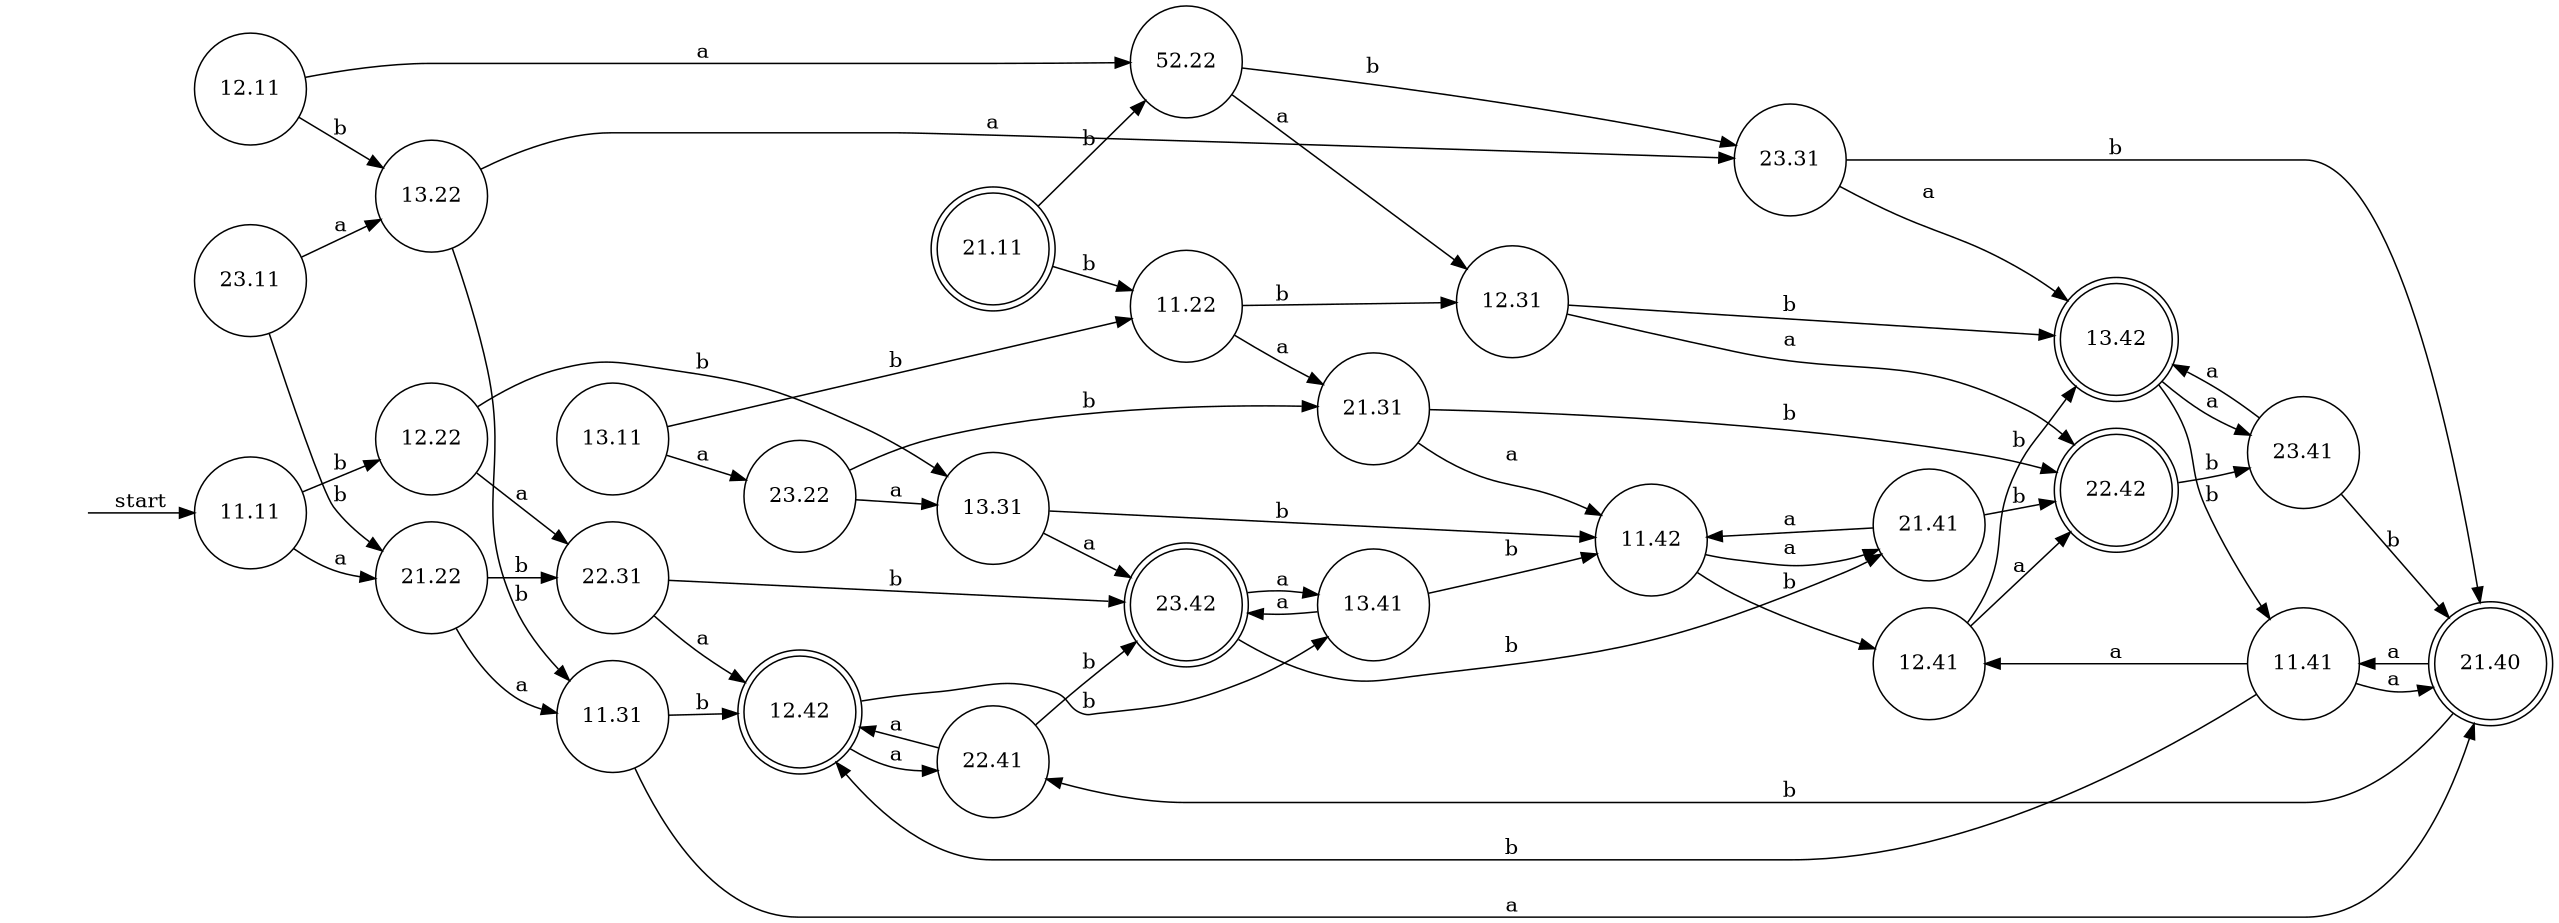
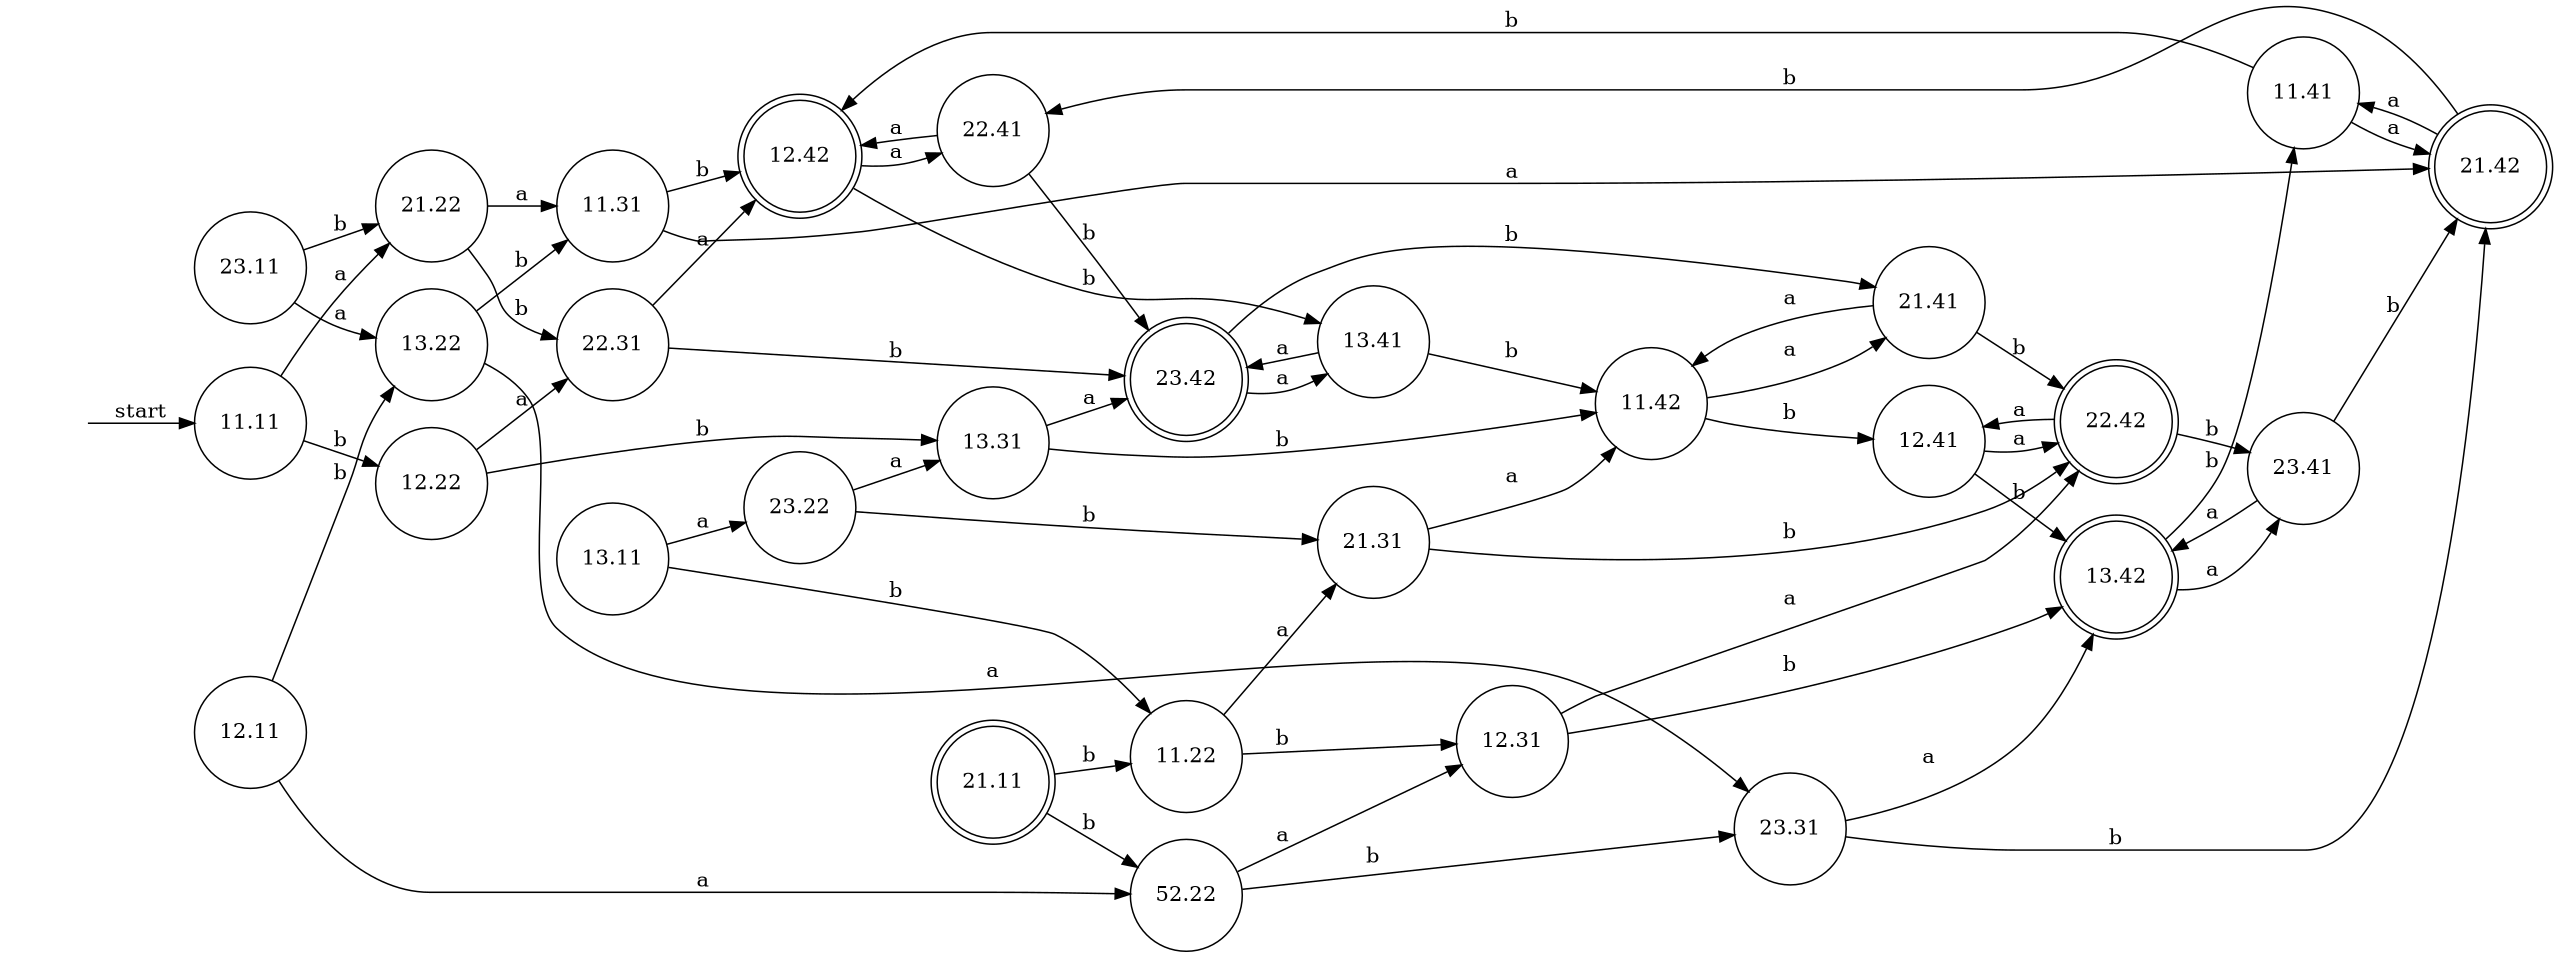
  digraph {
    fontname="DejaVu Serif"
    rankdir=LR
    node [fontname="DejaVu Serif" shape=circle]
    edge [fontname="DejaVu Serif"]
    "" [shape=none]
    11.11
    21.22
    12.22
    12.42 [shape=doublecircle]
    22.41
    13.41
    23.42 [shape=doublecircle]
    11.42
    13.42 [shape=doublecircle]
    11.41
    23.41
-   21.42 [shape=doublecircle label=21.40]
+   21.42 [shape=doublecircle]
    22.42 [shape=doublecircle]
    12.41
    21.41
    11.31
    22.31
    13.31
    11.22
    21.31
    12.31
    n23 [label=52.22]
    12.11
    13.22
    23.31
    13.11
    23.22
    21.11 [shape=doublecircle]
    23.11
    "" -> 11.11 [label=start]
    11.11 -> 21.22 [label=a]
    11.11 -> 12.22 [label=b]
    21.22 -> 11.31 [label=a]
    21.22 -> 22.31 [label=b]
    12.22 -> 22.31 [label=a]
    12.22 -> 13.31 [label=b]
    12.42 -> 22.41 [label=a]
    12.42 -> 13.41 [label=b]
    22.41 -> 12.42 [label=a]
    22.41 -> 23.42 [label=b]
    13.41 -> 23.42 [label=a]
    13.41 -> 11.42 [label=b]
    23.42 -> 13.41 [label=a]
    23.42 -> 21.41 [label=b]
    11.42 -> 12.41 [label=b]
    11.42 -> 21.41 [label=a]
    13.42 -> 11.41 [label=b]
    13.42 -> 23.41 [label=a]
    11.41 -> 12.42 [label=b]
    11.41 -> 21.42 [label=a]
    23.41 -> 13.42 [label=a]
    23.41 -> 21.42 [label=b]
    21.42 -> 22.41 [label=b]
    21.42 -> 11.41 [label=a]
    22.42 -> 23.41 [label=b]
-   11.41 -> 12.41 [label=a]
+   22.42 -> 12.41 [label=a]
    12.41 -> 13.42 [label=b]
    12.41 -> 22.42 [label=a]
    21.41 -> 11.42 [label=a]
    21.41 -> 22.42 [label=b]
    11.31 -> 12.42 [label=b]
    11.31 -> 21.42 [label=a]
    22.31 -> 12.42 [label=a]
    22.31 -> 23.42 [label=b]
    13.31 -> 23.42 [label=a]
    13.31 -> 11.42 [label=b]
    11.22 -> 21.31 [label=a]
    11.22 -> 12.31 [label=b]
    21.31 -> 11.42 [label=a]
    21.31 -> 22.42 [label=b]
    12.31 -> 13.42 [label=b]
    12.31 -> 22.42 [label=a]
    n23 -> 12.31 [label=a]
    n23 -> 23.31 [label=b]
    12.11 -> n23 [label=a]
    12.11 -> 13.22 [label=b]
    13.22 -> 11.31 [label=b]
    13.22 -> 23.31 [label=a]
    23.31 -> 13.42 [label=a]
    23.31 -> 21.42 [label=b]
    13.11 -> 11.22 [label=b]
    13.11 -> 23.22 [label=a]
    23.22 -> 13.31 [label=a]
    23.22 -> 21.31 [label=b]
    21.11 -> 11.22 [label=b]
    21.11 -> n23 [label=b]
    23.11 -> 21.22 [label=b]
    23.11 -> 13.22 [label=a]
  }
